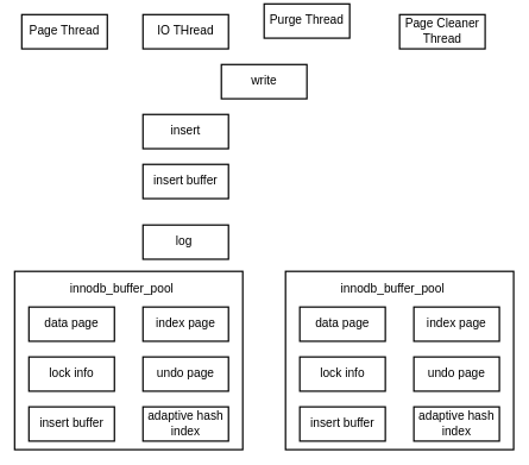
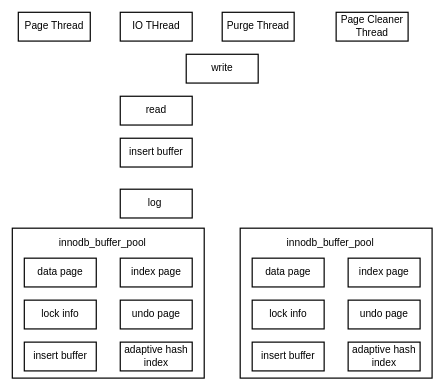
  <mxCell id="0" />
  <mxCell id="1" parent="0" />
  <mxCell id="2" value="Page Thread" style="rounded=0;whiteSpace=wrap;html=1;strokeWidth=2;fontSize=17;" parent="1" vertex="1"><mxGeometry x="30" y="20" width="120" height="48" as="geometry" /></mxCell>
  <mxCell id="3" value="IO THread" style="rounded=0;whiteSpace=wrap;html=1;strokeWidth=2;fontSize=17;" parent="1" vertex="1"><mxGeometry x="200" y="20" width="120" height="48" as="geometry" /></mxCell>
  <mxCell id="4" value="write" style="rounded=0;whiteSpace=wrap;html=1;strokeWidth=2;fontSize=17;" parent="1" vertex="1"><mxGeometry x="310" y="90" width="120" height="48" as="geometry" /></mxCell>
- <mxCell id="5" value="insert" style="rounded=0;whiteSpace=wrap;html=1;strokeWidth=2;fontSize=17;" parent="1" vertex="1"><mxGeometry x="200" y="160" width="120" height="48" as="geometry" /></mxCell>
+ <mxCell id="5" value="read" style="rounded=0;whiteSpace=wrap;html=1;strokeWidth=2;fontSize=17;" parent="1" vertex="1"><mxGeometry x="200" y="160" width="120" height="48" as="geometry" /></mxCell>
  <mxCell id="6" value="insert buffer" style="rounded=0;whiteSpace=wrap;html=1;strokeWidth=2;fontSize=17;" parent="1" vertex="1"><mxGeometry x="200" y="230" width="120" height="48" as="geometry" /></mxCell>
  <mxCell id="7" value="log&amp;nbsp;" style="rounded=0;whiteSpace=wrap;html=1;strokeWidth=2;fontSize=17;" parent="1" vertex="1"><mxGeometry x="200" y="315" width="120" height="48" as="geometry" /></mxCell>
- <mxCell id="8" value="Purge Thread" style="rounded=0;whiteSpace=wrap;html=1;strokeWidth=2;fontSize=17;" parent="1" vertex="1"><mxGeometry x="370" y="5" width="120" height="48" as="geometry" /></mxCell>
+ <mxCell id="8" value="Purge Thread" style="rounded=0;whiteSpace=wrap;html=1;strokeWidth=2;fontSize=17;" parent="1" vertex="1"><mxGeometry x="370" y="20" width="120" height="48" as="geometry" /></mxCell>
  <mxCell id="9" value="Page Cleaner Thread" style="rounded=0;whiteSpace=wrap;html=1;strokeWidth=2;fontSize=17;" parent="1" vertex="1"><mxGeometry x="560" y="20" width="120" height="48" as="geometry" /></mxCell>
  <mxCell id="10" value="" style="rounded=0;whiteSpace=wrap;html=1;strokeWidth=2;fontSize=17;" parent="1" vertex="1"><mxGeometry x="400" y="380" width="320" height="250" as="geometry" /></mxCell>
  <mxCell id="11" value="innodb_buffer_pool" style="text;html=1;align=center;verticalAlign=middle;resizable=0;points=[];autosize=1;fontSize=17;" parent="1" vertex="1"><mxGeometry x="470" y="390" width="160" height="30" as="geometry" /></mxCell>
  <mxCell id="12" value="data page" style="rounded=0;whiteSpace=wrap;html=1;strokeWidth=2;fontSize=17;" parent="1" vertex="1"><mxGeometry x="420" y="430" width="120" height="48" as="geometry" /></mxCell>
  <mxCell id="13" value="index page" style="rounded=0;whiteSpace=wrap;html=1;strokeWidth=2;fontSize=17;" parent="1" vertex="1"><mxGeometry x="580" y="430" width="120" height="48" as="geometry" /></mxCell>
  <mxCell id="14" value="lock info" style="rounded=0;whiteSpace=wrap;html=1;strokeWidth=2;fontSize=17;" parent="1" vertex="1"><mxGeometry x="420" y="500" width="120" height="48" as="geometry" /></mxCell>
  <mxCell id="15" value="insert buffer" style="rounded=0;whiteSpace=wrap;html=1;strokeWidth=2;fontSize=17;" parent="1" vertex="1"><mxGeometry x="420" y="570" width="120" height="48" as="geometry" /></mxCell>
  <mxCell id="16" value="adaptive hash index" style="rounded=0;whiteSpace=wrap;html=1;strokeWidth=2;fontSize=17;" parent="1" vertex="1"><mxGeometry x="580" y="570" width="120" height="48" as="geometry" /></mxCell>
  <mxCell id="17" value="undo page" style="rounded=0;whiteSpace=wrap;html=1;strokeWidth=2;fontSize=17;" parent="1" vertex="1"><mxGeometry x="580" y="500" width="120" height="48" as="geometry" /></mxCell>
  <mxCell id="18" value="" style="rounded=0;whiteSpace=wrap;html=1;strokeWidth=2;fontSize=17;" parent="1" vertex="1"><mxGeometry x="20" y="380" width="320" height="250" as="geometry" /></mxCell>
  <mxCell id="19" value="innodb_buffer_pool" style="text;html=1;align=center;verticalAlign=middle;resizable=0;points=[];autosize=1;fontSize=17;" parent="1" vertex="1"><mxGeometry x="90" y="390" width="160" height="30" as="geometry" /></mxCell>
  <mxCell id="20" value="data page" style="rounded=0;whiteSpace=wrap;html=1;strokeWidth=2;fontSize=17;" parent="1" vertex="1"><mxGeometry x="40" y="430" width="120" height="48" as="geometry" /></mxCell>
  <mxCell id="21" value="index page" style="rounded=0;whiteSpace=wrap;html=1;strokeWidth=2;fontSize=17;" parent="1" vertex="1"><mxGeometry x="200" y="430" width="120" height="48" as="geometry" /></mxCell>
  <mxCell id="22" value="lock info" style="rounded=0;whiteSpace=wrap;html=1;strokeWidth=2;fontSize=17;" parent="1" vertex="1"><mxGeometry x="40" y="500" width="120" height="48" as="geometry" /></mxCell>
  <mxCell id="23" value="insert buffer" style="rounded=0;whiteSpace=wrap;html=1;strokeWidth=2;fontSize=17;" parent="1" vertex="1"><mxGeometry x="40" y="570" width="120" height="48" as="geometry" /></mxCell>
  <mxCell id="24" value="adaptive hash index" style="rounded=0;whiteSpace=wrap;html=1;strokeWidth=2;fontSize=17;" parent="1" vertex="1"><mxGeometry x="200" y="570" width="120" height="48" as="geometry" /></mxCell>
  <mxCell id="25" value="undo page" style="rounded=0;whiteSpace=wrap;html=1;strokeWidth=2;fontSize=17;" parent="1" vertex="1"><mxGeometry x="200" y="500" width="120" height="48" as="geometry" /></mxCell>
